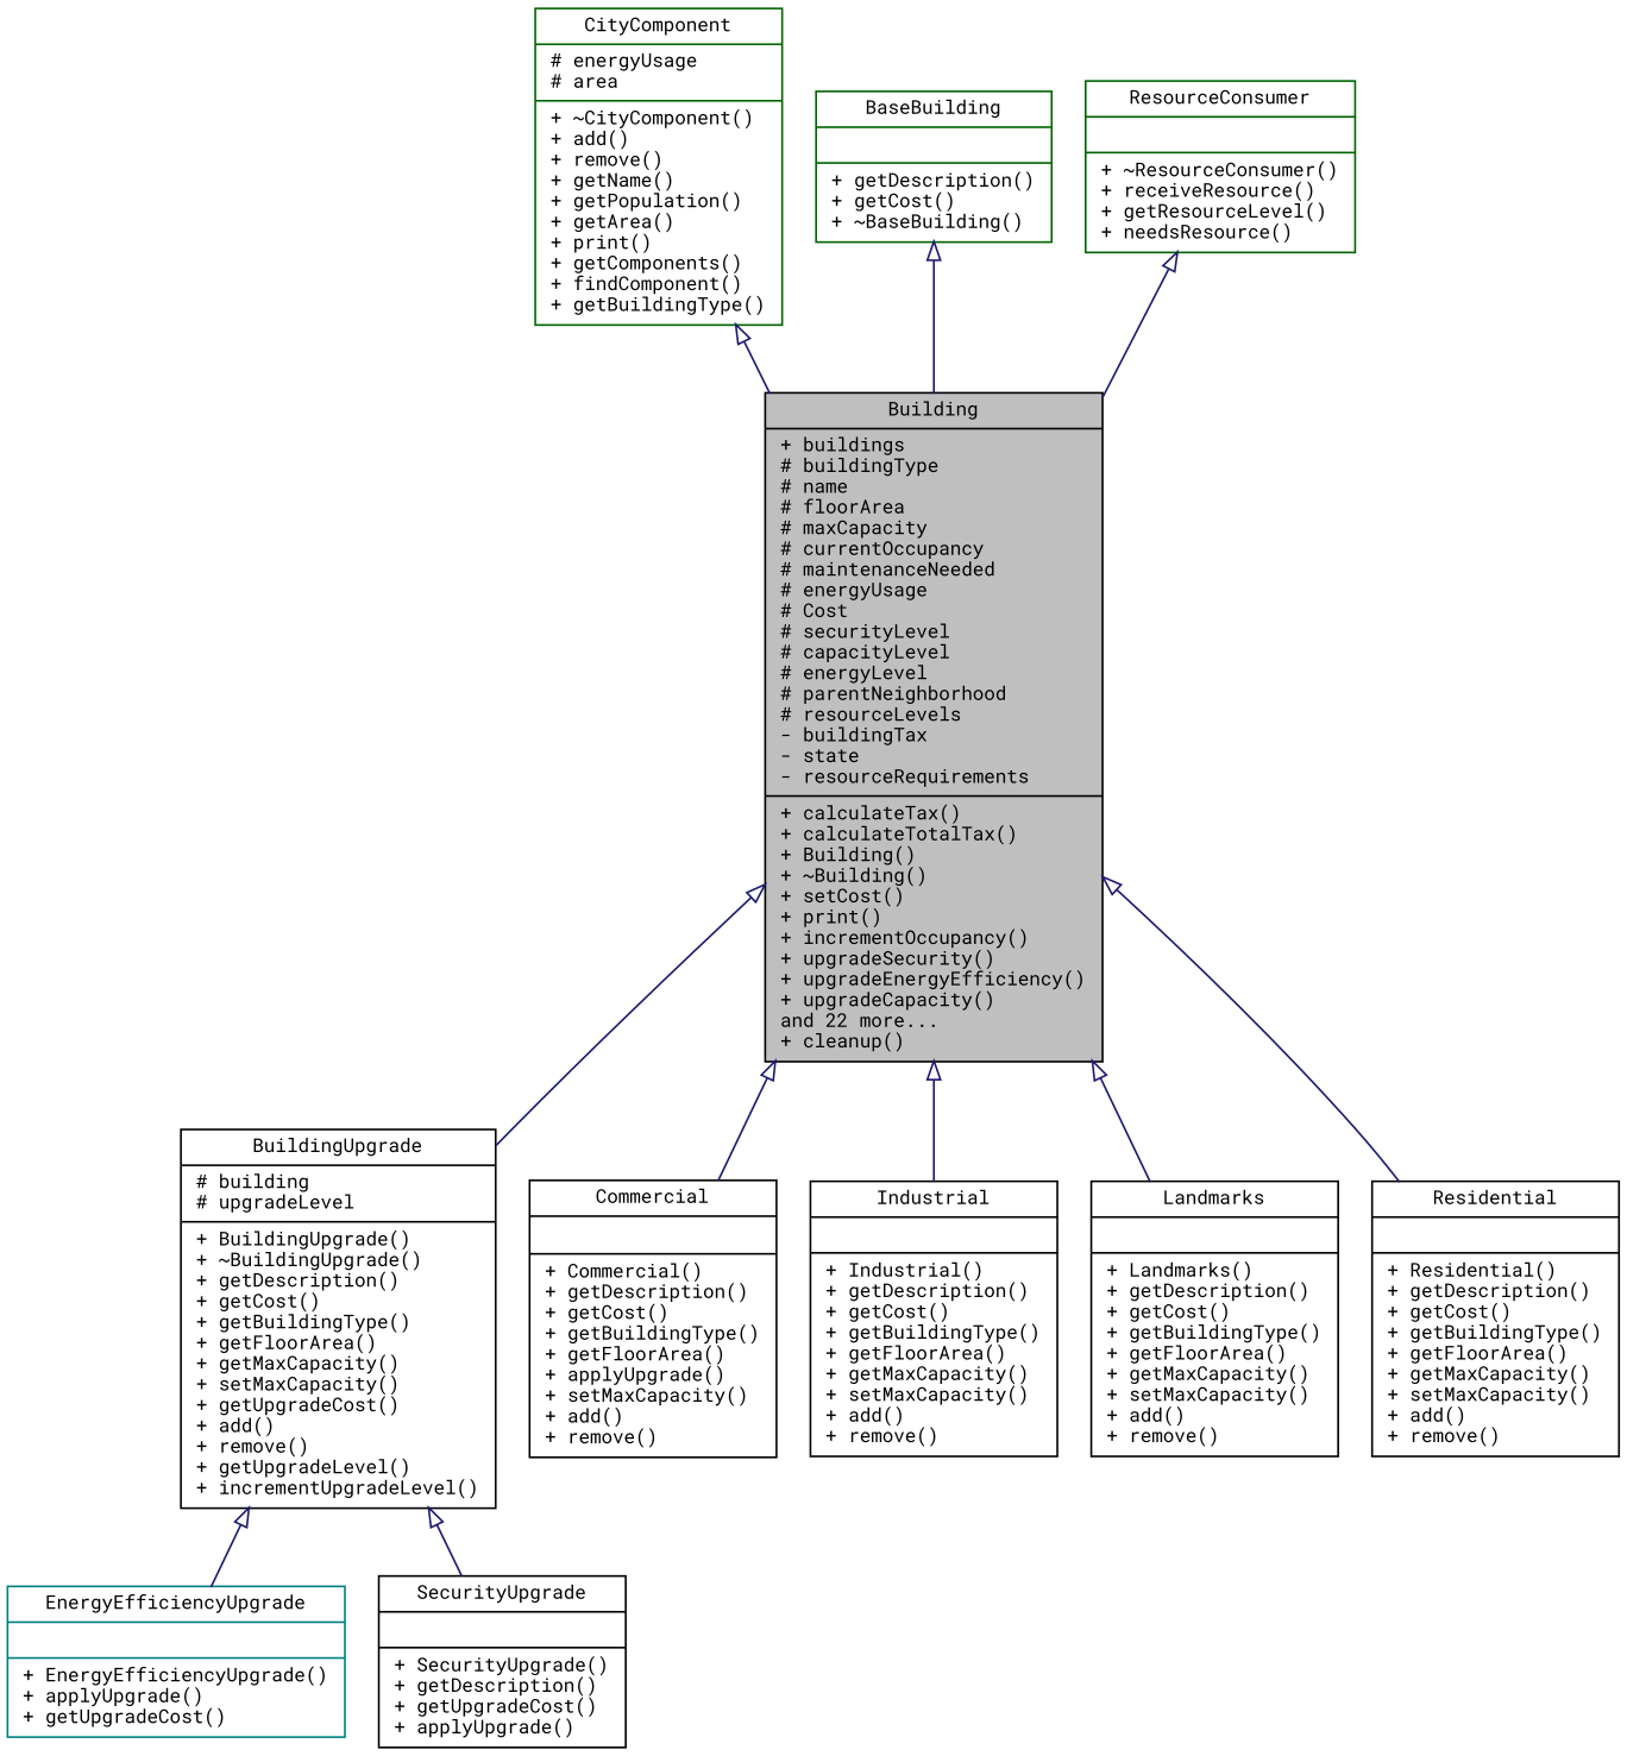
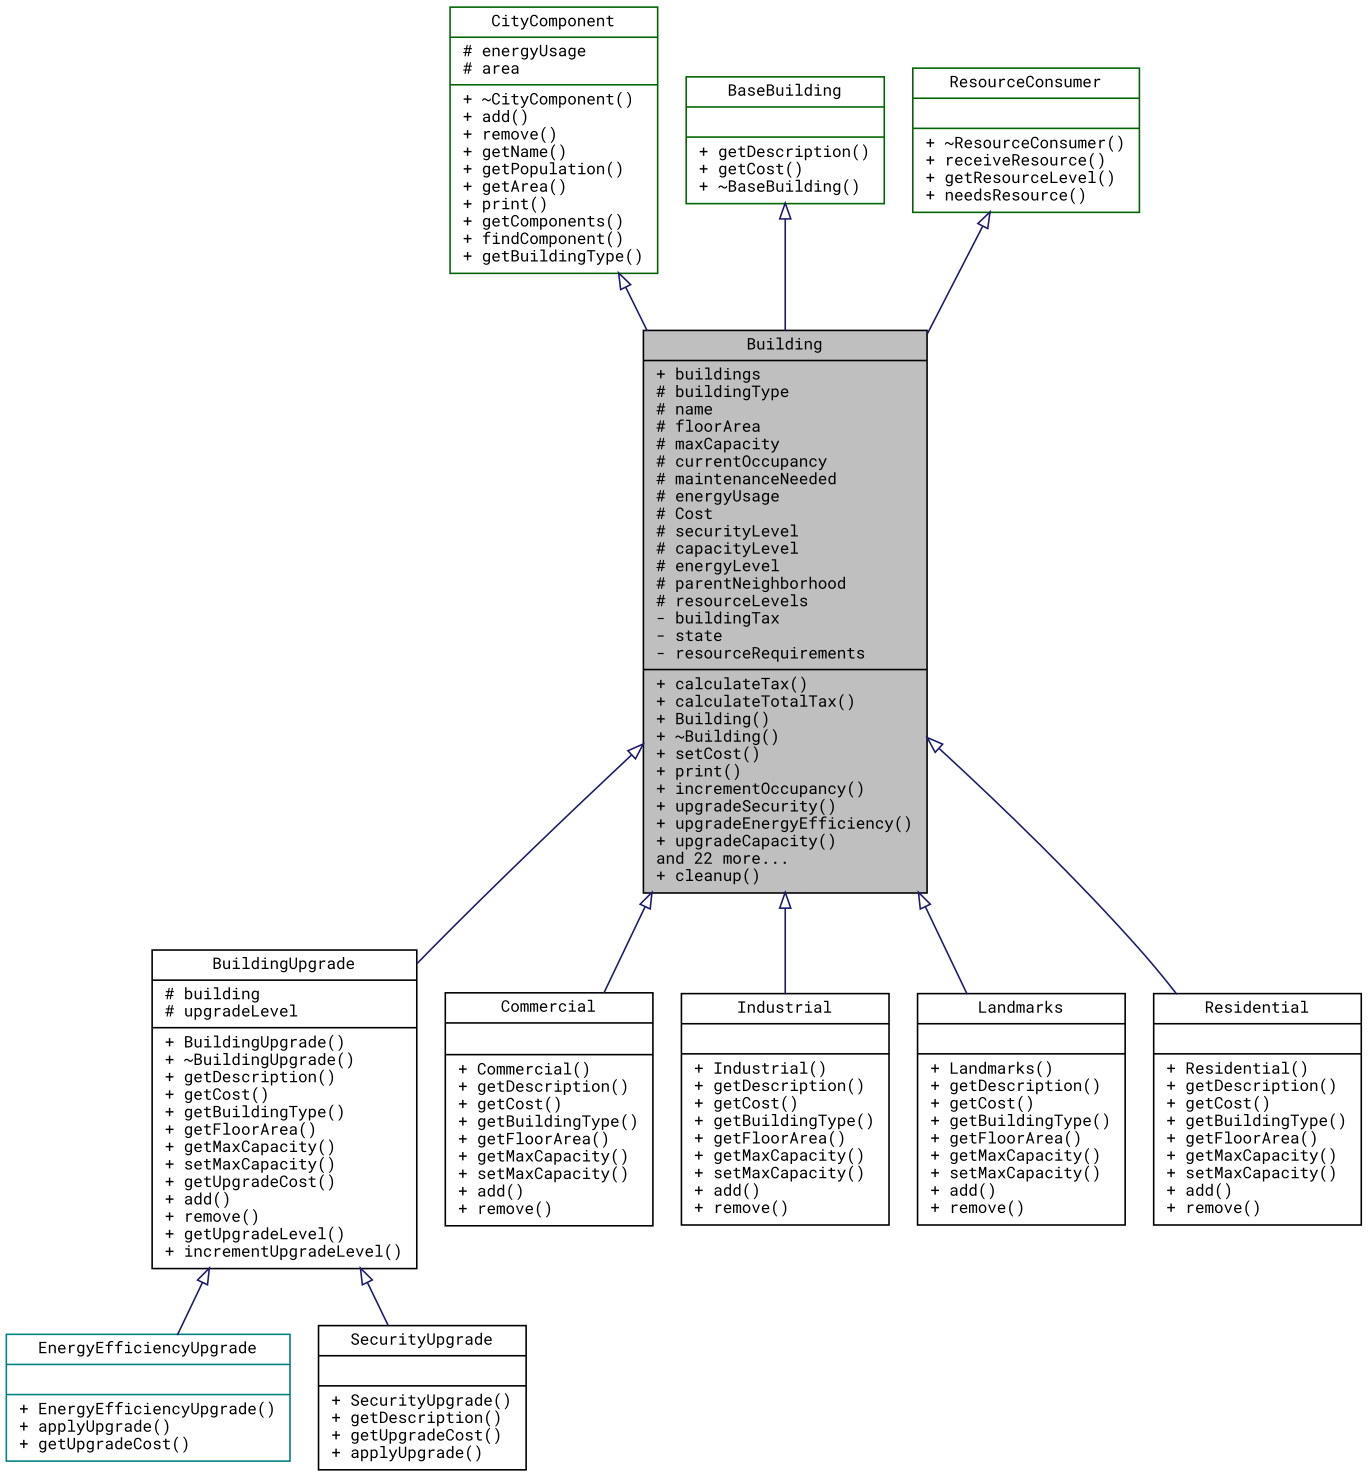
  digraph {
    fontname="Roboto Mono"
    node [color=black fillcolor=white fontname="Roboto Mono" fontsize=10 shape=record style=filled]
    edge [arrowtail=onormal color=midnightblue dir=back fontname="Roboto Mono" fontsize=10 labelfontname=Helvetica labelfontsize=10 style=solid]
    n1 [fillcolor=grey75 fontcolor=black height=0.2 label="{Building\n|+ buildings\l# buildingType\l# name\l# floorArea\l# maxCapacity\l# currentOccupancy\l# maintenanceNeeded\l# energyUsage\l# Cost\l# securityLevel\l# capacityLevel\l# energyLevel\l# parentNeighborhood\l# resourceLevels\l- buildingTax\l- state\l- resourceRequirements\l|+ calculateTax()\l+ calculateTotalTax()\l+ Building()\l+ ~Building()\l+ setCost()\l+ print()\l+ incrementOccupancy()\l+ upgradeSecurity()\l+ upgradeEnergyEfficiency()\l+ upgradeCapacity()\land 22 more...\l+ cleanup()\l}" width=0.4]
    n2 [height=0.2 label="{BuildingUpgrade\n|# building\l# upgradeLevel\l|+ BuildingUpgrade()\l+ ~BuildingUpgrade()\l+ getDescription()\l+ getCost()\l+ getBuildingType()\l+ getFloorArea()\l+ getMaxCapacity()\l+ setMaxCapacity()\l+ getUpgradeCost()\l+ add()\l+ remove()\l+ getUpgradeLevel()\l+ incrementUpgradeLevel()\l}" width=0.4]
-   n3 [height=0.2 label="{Commercial\n||+ Commercial()\l+ getDescription()\l+ getCost()\l+ getBuildingType()\l+ getFloorArea()\l+ applyUpgrade()\l+ setMaxCapacity()\l+ add()\l+ remove()\l}" width=0.4]
+   n3 [height=0.2 label="{Commercial\n||+ Commercial()\l+ getDescription()\l+ getCost()\l+ getBuildingType()\l+ getFloorArea()\l+ getMaxCapacity()\l+ setMaxCapacity()\l+ add()\l+ remove()\l}" width=0.4]
    n4 [height=0.2 label="{Industrial\n||+ Industrial()\l+ getDescription()\l+ getCost()\l+ getBuildingType()\l+ getFloorArea()\l+ getMaxCapacity()\l+ setMaxCapacity()\l+ add()\l+ remove()\l}" width=0.4]
    n5 [height=0.2 label="{Landmarks\n||+ Landmarks()\l+ getDescription()\l+ getCost()\l+ getBuildingType()\l+ getFloorArea()\l+ getMaxCapacity()\l+ setMaxCapacity()\l+ add()\l+ remove()\l}" width=0.4]
    n6 [height=0.2 label="{Residential\n||+ Residential()\l+ getDescription()\l+ getCost()\l+ getBuildingType()\l+ getFloorArea()\l+ getMaxCapacity()\l+ setMaxCapacity()\l+ add()\l+ remove()\l}" width=0.4]
    n7 [color=teal height=0.2 label="{EnergyEfficiencyUpgrade\n||+ EnergyEfficiencyUpgrade()\l+ applyUpgrade()\l+ getUpgradeCost()\l}" width=0.4]
    n8 [height=0.2 label="{SecurityUpgrade\n||+ SecurityUpgrade()\l+ getDescription()\l+ getUpgradeCost()\l+ applyUpgrade()\l}" width=0.4]
    n9 [color=darkgreen height=0.2 label="{CityComponent\n|# energyUsage\l# area\l|+ ~CityComponent()\l+ add()\l+ remove()\l+ getName()\l+ getPopulation()\l+ getArea()\l+ print()\l+ getComponents()\l+ findComponent()\l+ getBuildingType()\l}" width=0.4]
    n10 [color=darkgreen height=0.2 label="{BaseBuilding\n||+ getDescription()\l+ getCost()\l+ ~BaseBuilding()\l}" width=0.4]
    n11 [color=darkgreen height=0.2 label="{ResourceConsumer\n||+ ~ResourceConsumer()\l+ receiveResource()\l+ getResourceLevel()\l+ needsResource()\l}" width=0.4]
    n1 -> n2
    n1 -> n3
    n1 -> n4
    n1 -> n5
    n1 -> n6
    n2 -> n7
    n2 -> n8
    n9 -> n1
    n10 -> n1
    n11 -> n1
  }
